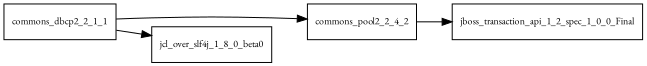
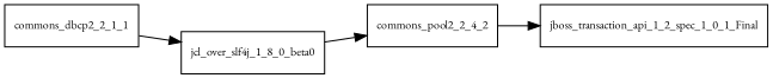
  digraph {
    fontname="EB Garamond"
    rankdir=LR
    node [fontname="EB Garamond" fontsize=10.0 shape=box]
    edge [fontname="EB Garamond"]
    commons_dbcp2_2_1_1
    commons_pool2_2_4_2
    jcl_over_slf4j_1_8_0_beta0
-   jboss_transaction_api_1_2_spec_1_0_1_Final [label=jboss_transaction_api_1_2_spec_1_0_0_Final]
-   commons_dbcp2_2_1_1 -> commons_pool2_2_4_2
+   jboss_transaction_api_1_2_spec_1_0_1_Final
+   jcl_over_slf4j_1_8_0_beta0 -> commons_pool2_2_4_2
    commons_dbcp2_2_1_1 -> jcl_over_slf4j_1_8_0_beta0
    commons_pool2_2_4_2 -> jboss_transaction_api_1_2_spec_1_0_1_Final
  }
